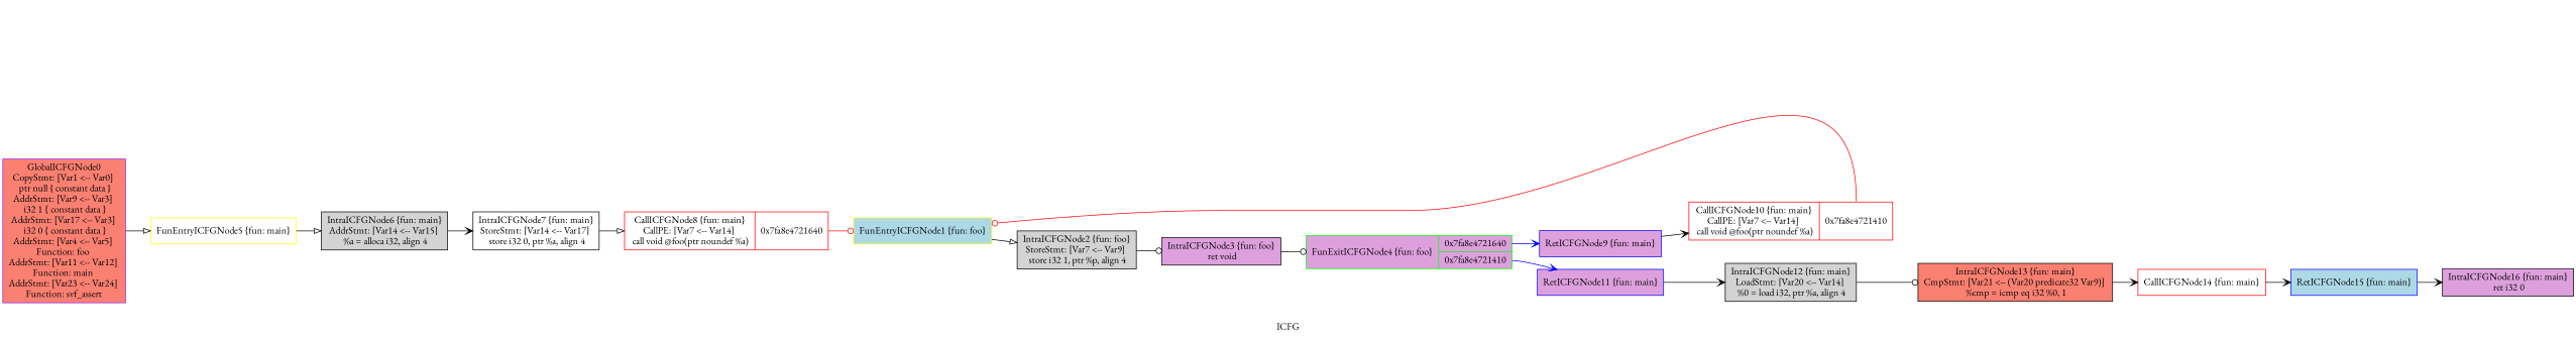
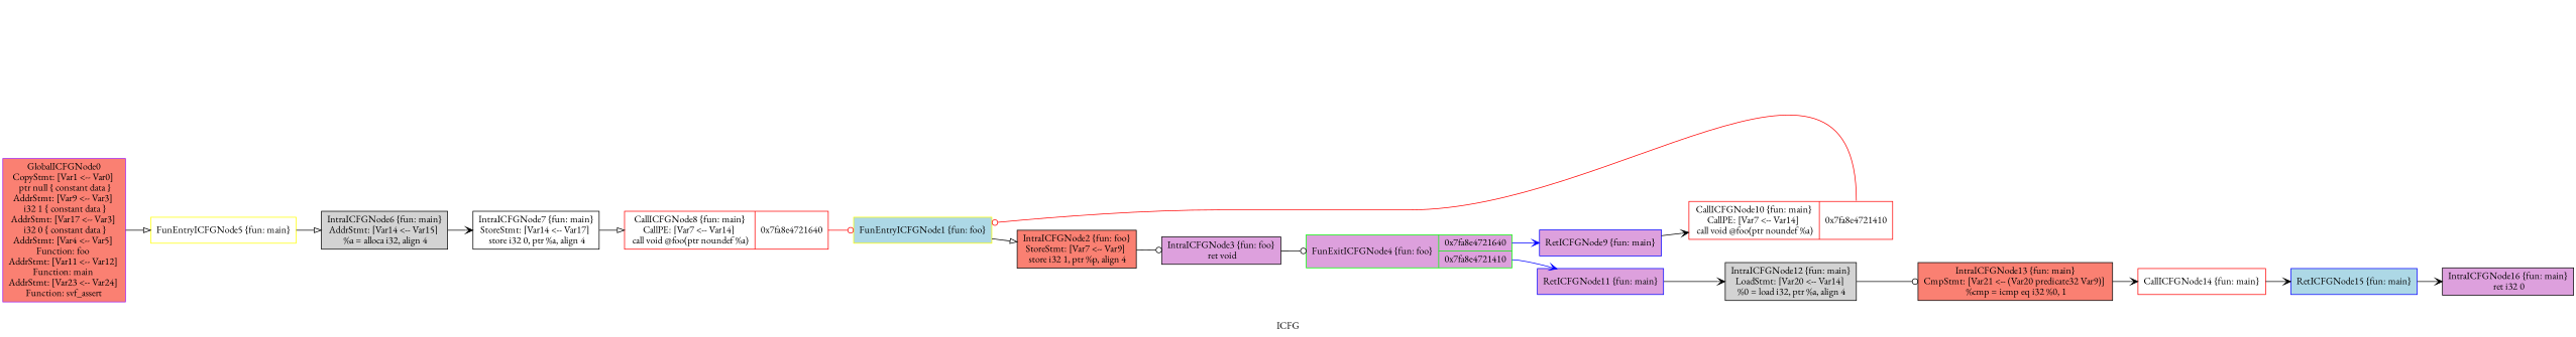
  digraph {
    fontname="EB Garamond"
    label=ICFG
    rankdir=LR
    node [color=black fillcolor=white fontname="EB Garamond" shape=record style=filled]
    edge [arrowhead=vee fontname="EB Garamond" style=solid]
    n1 [color=purple fillcolor=salmon label="{GlobalICFGNode0\nCopyStmt: [Var1 \<-- Var0]  \n ptr null \{ constant data \}\nAddrStmt: [Var9 \<-- Var3]  \n i32 1 \{ constant data \}\nAddrStmt: [Var17 \<-- Var3]  \n i32 0 \{ constant data \}\nAddrStmt: [Var4 \<-- Var5]  \nFunction: foo \nAddrStmt: [Var11 \<-- Var12]  \nFunction: main \nAddrStmt: [Var23 \<-- Var24]  \nFunction: svf_assert }"]
    n2 [color=yellow label="{FunEntryICFGNode5 \{fun: main\}}"]
    n3 [fillcolor=lightgrey label="{IntraICFGNode6 \{fun: main\}\nAddrStmt: [Var14 \<-- Var15]  \n   %a = alloca i32, align 4 }"]
    n4 [label="{IntraICFGNode7 \{fun: main\}\nStoreStmt: [Var14 \<-- Var17]  \n   store i32 0, ptr %a, align 4 }"]
    n5 [color=yellow fillcolor=lightblue label="{FunEntryICFGNode1 \{fun: foo\}}"]
-   n6 [fillcolor=lightgrey label="{IntraICFGNode2 \{fun: foo\}\nStoreStmt: [Var7 \<-- Var9]  \n   store i32 1, ptr %p, align 4 }"]
+   n6 [fillcolor=salmon label="{IntraICFGNode2 \{fun: foo\}\nStoreStmt: [Var7 \<-- Var9]  \n   store i32 1, ptr %p, align 4 }"]
    n7 [fillcolor=plum label="{IntraICFGNode3 \{fun: foo\}\n   ret void }"]
    n8 [color=green fillcolor=plum label="{FunExitICFGNode4 \{fun: foo\}|{<s0>0x7fa8e4721640|<s1>0x7fa8e4721410}}"]
    n9 [color=blue fillcolor=plum label="{RetICFGNode9 \{fun: main\}}"]
    n10 [color=blue fillcolor=plum label="{RetICFGNode11 \{fun: main\}}"]
    n11 [color=red label="{CallICFGNode10 \{fun: main\}\nCallPE: [Var7 \<-- Var14]  \n   call void @foo(ptr noundef %a) |{<s0>0x7fa8e4721410}}"]
    n12 [fillcolor=lightgrey label="{IntraICFGNode12 \{fun: main\}\nLoadStmt: [Var20 \<-- Var14]  \n   %0 = load i32, ptr %a, align 4 }"]
    n13 [fillcolor=salmon label="{IntraICFGNode13 \{fun: main\}\nCmpStmt: [Var21 \<-- (Var20 predicate32 Var9)]  \n   %cmp = icmp eq i32 %0, 1 }"]
    n14 [color=red label="{CallICFGNode8 \{fun: main\}\nCallPE: [Var7 \<-- Var14]  \n   call void @foo(ptr noundef %a) |{<s0>0x7fa8e4721640}}"]
    n15 [color=red label="{CallICFGNode14 \{fun: main\}}"]
    n16 [color=blue fillcolor=lightblue label="{RetICFGNode15 \{fun: main\}}"]
    n17 [fillcolor=plum label="{IntraICFGNode16 \{fun: main\}\n   ret i32 0 }"]
    n1 -> n2 [arrowhead=onormal]
    n2 -> n3 [arrowhead=onormal]
    n3 -> n4
    n4 -> n14 [arrowhead=onormal]
    n5 -> n6 [arrowhead=onormal]
    n6 -> n7 [arrowhead=odot]
    n7 -> n8 [arrowhead=odot]
    n8 -> n9 [color=blue tailport=s0]
    n8 -> n10 [color=blue tailport=s1]
    n9 -> n11
    n10 -> n12
    n11 -> n5 [arrowhead=odot color=red tailport=s0]
    n12 -> n13 [arrowhead=odot]
    n13 -> n15
    n14 -> n5 [arrowhead=odot color=red tailport=s0]
    n15 -> n16
    n16 -> n17
  }
